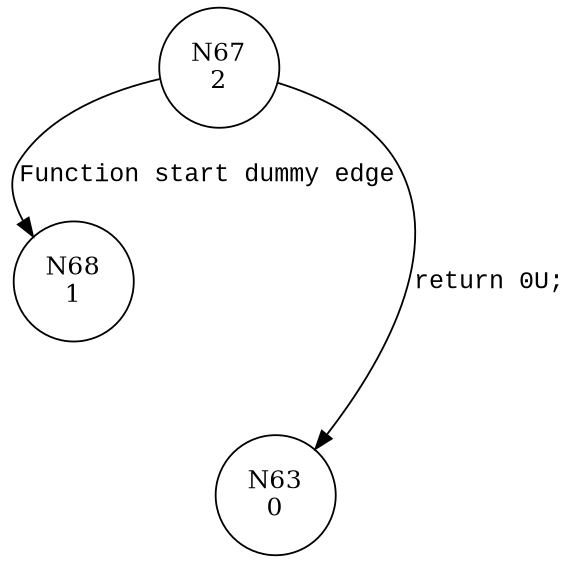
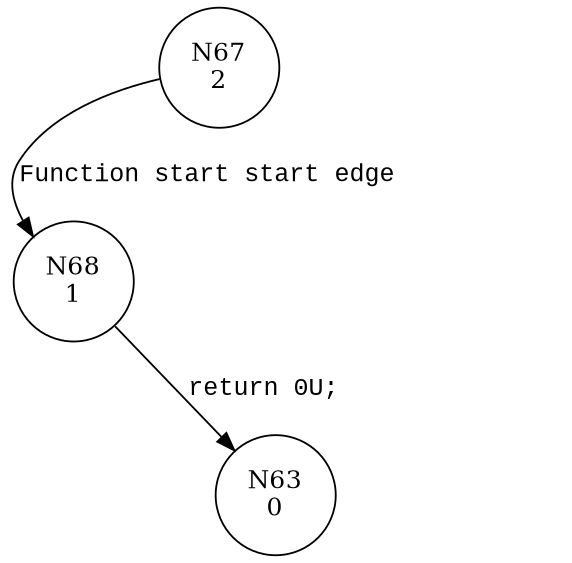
  digraph {
    node [shape=circle]
    edge [fontname="Courier New"]
    n1 [label="N67\n2"]
    n2 [label="N68\n1"]
    n3 [label="N63\n0"]
-   n1 -> n2 [label="Function start dummy edge"]
-   n1 -> n3 [label="return 0U;"]
+   n1 -> n2 [label="Function start start edge"]
+   n2 -> n3 [label="return 0U;"]
  }
